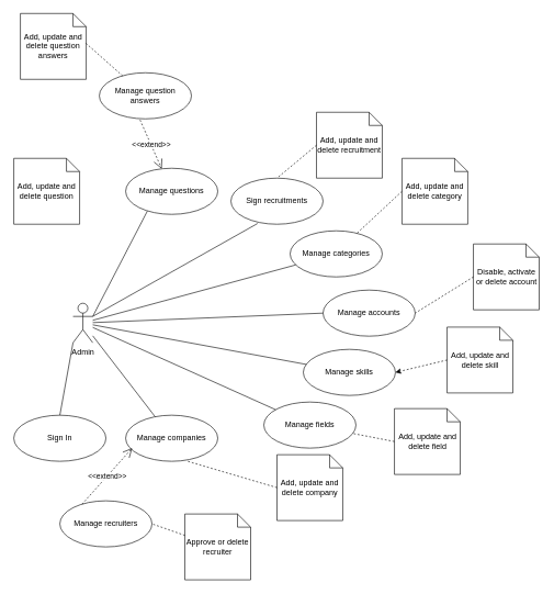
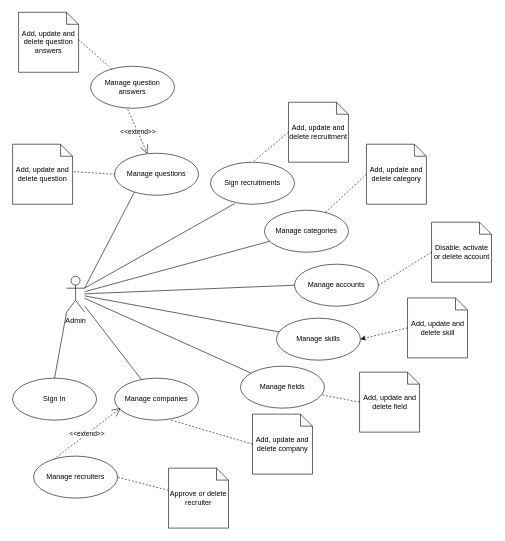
  <mxCell id="0" />
  <mxCell id="1" parent="0" />
  <mxCell id="2" value="Admin" style="shape=umlActor;verticalLabelPosition=bottom;verticalAlign=top;html=1;outlineConnect=0;" parent="1" vertex="1"><mxGeometry x="110" y="460" width="30" height="60" as="geometry" /></mxCell>
  <mxCell id="3" value="Manage questions" style="ellipse;whiteSpace=wrap;html=1;" parent="1" vertex="1"><mxGeometry x="190" y="255" width="140" height="70" as="geometry" /></mxCell>
  <mxCell id="4" value="Sign recruitments" style="ellipse;whiteSpace=wrap;html=1;" parent="1" vertex="1"><mxGeometry x="350" y="270" width="140" height="70" as="geometry" /></mxCell>
  <mxCell id="5" value="Manage categories" style="ellipse;whiteSpace=wrap;html=1;" parent="1" vertex="1"><mxGeometry x="440" y="350" width="140" height="70" as="geometry" /></mxCell>
  <mxCell id="6" value="Manage accounts" style="ellipse;whiteSpace=wrap;html=1;" parent="1" vertex="1"><mxGeometry x="490" y="440" width="140" height="70" as="geometry" /></mxCell>
  <mxCell id="7" value="Manage skills" style="ellipse;whiteSpace=wrap;html=1;" parent="1" vertex="1"><mxGeometry x="460" y="530" width="140" height="70" as="geometry" /></mxCell>
  <mxCell id="8" value="Manage fields" style="ellipse;whiteSpace=wrap;html=1;" parent="1" vertex="1"><mxGeometry x="400" y="610" width="140" height="70" as="geometry" /></mxCell>
  <mxCell id="9" value="Manage companies" style="ellipse;whiteSpace=wrap;html=1;" parent="1" vertex="1"><mxGeometry x="190" y="630" width="140" height="70" as="geometry" /></mxCell>
  <mxCell id="10" value="" style="endArrow=none;html=1;rounded=0;entryX=0.235;entryY=0.931;entryDx=0;entryDy=0;entryPerimeter=0;exitX=1;exitY=0.333;exitDx=0;exitDy=0;exitPerimeter=0;" parent="1" source="2" target="3" edge="1"><mxGeometry width="50" height="50" relative="1" as="geometry"><mxPoint x="220" y="450" as="sourcePoint" /><mxPoint x="270" y="400" as="targetPoint" /></mxGeometry></mxCell>
  <mxCell id="11" value="" style="endArrow=none;html=1;rounded=0;entryX=0.289;entryY=0.984;entryDx=0;entryDy=0;entryPerimeter=0;exitX=1;exitY=0.333;exitDx=0;exitDy=0;exitPerimeter=0;" parent="1" source="2" target="4" edge="1"><mxGeometry width="50" height="50" relative="1" as="geometry"><mxPoint x="150" y="480" as="sourcePoint" /><mxPoint x="232.9" y="325.17" as="targetPoint" /></mxGeometry></mxCell>
  <mxCell id="12" value="" style="endArrow=none;html=1;rounded=0;" parent="1" source="2" target="5" edge="1"><mxGeometry width="50" height="50" relative="1" as="geometry"><mxPoint x="160" y="490" as="sourcePoint" /><mxPoint x="400.46" y="348.88" as="targetPoint" /></mxGeometry></mxCell>
  <mxCell id="13" value="" style="endArrow=none;html=1;rounded=0;entryX=0;entryY=0.5;entryDx=0;entryDy=0;" parent="1" source="2" target="6" edge="1"><mxGeometry width="50" height="50" relative="1" as="geometry"><mxPoint x="160" y="490" as="sourcePoint" /><mxPoint x="460.444" y="413.392" as="targetPoint" /></mxGeometry></mxCell>
  <mxCell id="14" value="" style="endArrow=none;html=1;rounded=0;" parent="1" source="2" target="7" edge="1"><mxGeometry width="50" height="50" relative="1" as="geometry"><mxPoint x="160" y="500" as="sourcePoint" /><mxPoint x="500" y="485" as="targetPoint" /></mxGeometry></mxCell>
  <mxCell id="15" value="" style="endArrow=none;html=1;rounded=0;" parent="1" source="2" target="8" edge="1"><mxGeometry width="50" height="50" relative="1" as="geometry"><mxPoint x="160" y="510" as="sourcePoint" /><mxPoint x="473.399" y="564.226" as="targetPoint" /></mxGeometry></mxCell>
  <mxCell id="16" value="" style="endArrow=none;html=1;rounded=0;" parent="1" source="2" target="9" edge="1"><mxGeometry width="50" height="50" relative="1" as="geometry"><mxPoint x="160" y="520" as="sourcePoint" /><mxPoint x="392.606" y="629.242" as="targetPoint" /></mxGeometry></mxCell>
  <mxCell id="17" value="Sign In" style="ellipse;whiteSpace=wrap;html=1;" parent="1" vertex="1"><mxGeometry x="20" y="630" width="140" height="70" as="geometry" /></mxCell>
  <mxCell id="18" value="" style="endArrow=none;html=1;rounded=0;entryX=0;entryY=1;entryDx=0;entryDy=0;entryPerimeter=0;exitX=0.5;exitY=0;exitDx=0;exitDy=0;" parent="1" source="17" target="2" edge="1"><mxGeometry width="50" height="50" relative="1" as="geometry"><mxPoint x="170" y="610" as="sourcePoint" /><mxPoint x="220" y="560" as="targetPoint" /></mxGeometry></mxCell>
  <mxCell id="19" value="&amp;lt;&amp;lt;extend&amp;gt;&amp;gt;" style="endArrow=open;endSize=12;dashed=1;html=1;rounded=0;entryX=0.071;entryY=0.714;entryDx=0;entryDy=0;entryPerimeter=0;exitX=0.24;exitY=0.075;exitDx=0;exitDy=0;exitPerimeter=0;" parent="1" source="20" target="9" edge="1"><mxGeometry width="160" relative="1" as="geometry"><mxPoint x="280" y="600" as="sourcePoint" /><mxPoint x="440" y="600" as="targetPoint" /></mxGeometry></mxCell>
- <mxCell id="20" value="Manage recruiters" style="ellipse;whiteSpace=wrap;html=1;" parent="1" vertex="1"><mxGeometry x="90" y="760" width="140" height="70" as="geometry" /></mxCell>
+ <mxCell id="20" value="Manage recruiters" style="ellipse;whiteSpace=wrap;html=1;" parent="1" vertex="1"><mxGeometry x="55" y="760" width="140" height="70" as="geometry" /></mxCell>
  <mxCell id="21" value="Add, update and delete question" style="shape=note;size=20;whiteSpace=wrap;html=1;" parent="1" vertex="1"><mxGeometry x="20" y="240" width="100" height="100" as="geometry" /></mxCell>
+ <mxCell id="22" value="" style="endArrow=none;dashed=1;html=1;rounded=0;entryX=0;entryY=0.5;entryDx=0;entryDy=0;exitX=1.021;exitY=0.458;exitDx=0;exitDy=0;exitPerimeter=0;" parent="1" source="21" target="3" edge="1"><mxGeometry width="50" height="50" relative="1" as="geometry"><mxPoint x="290" y="470" as="sourcePoint" /><mxPoint x="340" y="420" as="targetPoint" /></mxGeometry></mxCell>
  <mxCell id="23" value="Add, update and delete recruitment" style="shape=note;size=20;whiteSpace=wrap;html=1;" parent="1" vertex="1"><mxGeometry x="480" y="170" width="100" height="100" as="geometry" /></mxCell>
  <mxCell id="24" value="" style="endArrow=none;dashed=1;html=1;rounded=0;entryX=0.5;entryY=0;entryDx=0;entryDy=0;exitX=0;exitY=0.5;exitDx=0;exitDy=0;exitPerimeter=0;" parent="1" source="23" target="4" edge="1"><mxGeometry width="50" height="50" relative="1" as="geometry"><mxPoint x="132.1" y="295.8" as="sourcePoint" /><mxPoint x="200" y="300" as="targetPoint" /></mxGeometry></mxCell>
  <mxCell id="25" value="Add, update and delete category" style="shape=note;size=20;whiteSpace=wrap;html=1;" parent="1" vertex="1"><mxGeometry x="610" y="240" width="100" height="100" as="geometry" /></mxCell>
  <mxCell id="26" value="" style="endArrow=none;dashed=1;html=1;rounded=0;entryX=0.725;entryY=0.054;entryDx=0;entryDy=0;exitX=0;exitY=0.5;exitDx=0;exitDy=0;exitPerimeter=0;entryPerimeter=0;" parent="1" source="25" target="5" edge="1"><mxGeometry width="50" height="50" relative="1" as="geometry"><mxPoint x="262.1" y="350.8" as="sourcePoint" /><mxPoint x="550" y="325" as="targetPoint" /></mxGeometry></mxCell>
  <mxCell id="27" value="Disable, activate or delete account" style="shape=note;size=20;whiteSpace=wrap;html=1;" parent="1" vertex="1"><mxGeometry x="718.5" y="370" width="100" height="100" as="geometry" /></mxCell>
  <mxCell id="28" value="" style="endArrow=none;dashed=1;html=1;rounded=0;entryX=1;entryY=0.5;entryDx=0;entryDy=0;exitX=0;exitY=0.5;exitDx=0;exitDy=0;exitPerimeter=0;" parent="1" source="27" target="6" edge="1"><mxGeometry width="50" height="50" relative="1" as="geometry"><mxPoint x="370.6" y="480.8" as="sourcePoint" /><mxPoint x="650" y="483.78" as="targetPoint" /></mxGeometry></mxCell>
  <mxCell id="29" value="Add, update and delete skill" style="shape=note;size=20;whiteSpace=wrap;html=1;" parent="1" vertex="1"><mxGeometry x="678.5" y="496.22" width="100" height="100" as="geometry" /></mxCell>
  <mxCell id="30" value="" style="endArrow=classic;dashed=1;html=1;rounded=0;entryX=1;entryY=0.5;entryDx=0;entryDy=0;exitX=0;exitY=0.5;exitDx=0;exitDy=0;exitPerimeter=0;" parent="1" source="29" target="7" edge="1"><mxGeometry width="50" height="50" relative="1" as="geometry"><mxPoint x="330.6" y="607.02" as="sourcePoint" /><mxPoint x="610" y="610" as="targetPoint" /></mxGeometry></mxCell>
  <mxCell id="31" value="Add, update and delete field" style="shape=note;size=20;whiteSpace=wrap;html=1;" parent="1" vertex="1"><mxGeometry x="598.5" y="620" width="100" height="100" as="geometry" /></mxCell>
  <mxCell id="32" value="" style="endArrow=none;dashed=1;html=1;rounded=0;exitX=0;exitY=0.5;exitDx=0;exitDy=0;exitPerimeter=0;" parent="1" source="31" target="8" edge="1"><mxGeometry width="50" height="50" relative="1" as="geometry"><mxPoint x="250.6" y="730.8" as="sourcePoint" /><mxPoint x="530" y="733.78" as="targetPoint" /></mxGeometry></mxCell>
  <mxCell id="33" value="Add, update and delete company" style="shape=note;size=20;whiteSpace=wrap;html=1;" parent="1" vertex="1"><mxGeometry x="420" y="690" width="100" height="100" as="geometry" /></mxCell>
  <mxCell id="34" value="" style="endArrow=none;dashed=1;html=1;rounded=0;exitX=0;exitY=0.5;exitDx=0;exitDy=0;exitPerimeter=0;entryX=0.659;entryY=0.991;entryDx=0;entryDy=0;entryPerimeter=0;" parent="1" source="33" target="9" edge="1"><mxGeometry width="50" height="50" relative="1" as="geometry"><mxPoint x="20.6" y="820.8" as="sourcePoint" /><mxPoint x="300" y="790" as="targetPoint" /></mxGeometry></mxCell>
  <mxCell id="35" value="Manage question answers" style="ellipse;whiteSpace=wrap;html=1;" parent="1" vertex="1"><mxGeometry x="150" y="110" width="140" height="70" as="geometry" /></mxCell>
  <mxCell id="36" value="&amp;lt;&amp;lt;extend&amp;gt;&amp;gt;" style="endArrow=open;endSize=12;dashed=1;html=1;rounded=0;exitX=0.442;exitY=1.023;exitDx=0;exitDy=0;exitPerimeter=0;" parent="1" source="35" target="3" edge="1"><mxGeometry width="160" relative="1" as="geometry"><mxPoint x="150" y="360" as="sourcePoint" /><mxPoint x="510" y="480" as="targetPoint" /></mxGeometry></mxCell>
  <mxCell id="37" value="Approve or delete recruiter" style="shape=note;size=20;whiteSpace=wrap;html=1;" parent="1" vertex="1"><mxGeometry x="280" y="780" width="100" height="100" as="geometry" /></mxCell>
  <mxCell id="38" value="" style="endArrow=none;dashed=1;html=1;rounded=0;entryX=1;entryY=0.5;entryDx=0;entryDy=0;" parent="1" source="37" target="20" edge="1"><mxGeometry width="50" height="50" relative="1" as="geometry"><mxPoint x="372.74" y="775.32" as="sourcePoint" /><mxPoint x="240" y="724.69" as="targetPoint" /></mxGeometry></mxCell>
  <mxCell id="39" value="Add, update and delete question answers" style="shape=note;size=20;whiteSpace=wrap;html=1;" parent="1" vertex="1"><mxGeometry x="30" y="20" width="100" height="100" as="geometry" /></mxCell>
  <mxCell id="40" value="" style="endArrow=none;dashed=1;html=1;rounded=0;exitX=0.994;exitY=0.451;exitDx=0;exitDy=0;exitPerimeter=0;" parent="1" source="39" target="35" edge="1"><mxGeometry width="50" height="50" relative="1" as="geometry"><mxPoint x="162.1" y="50" as="sourcePoint" /><mxPoint x="230" y="54.2" as="targetPoint" /></mxGeometry></mxCell>
